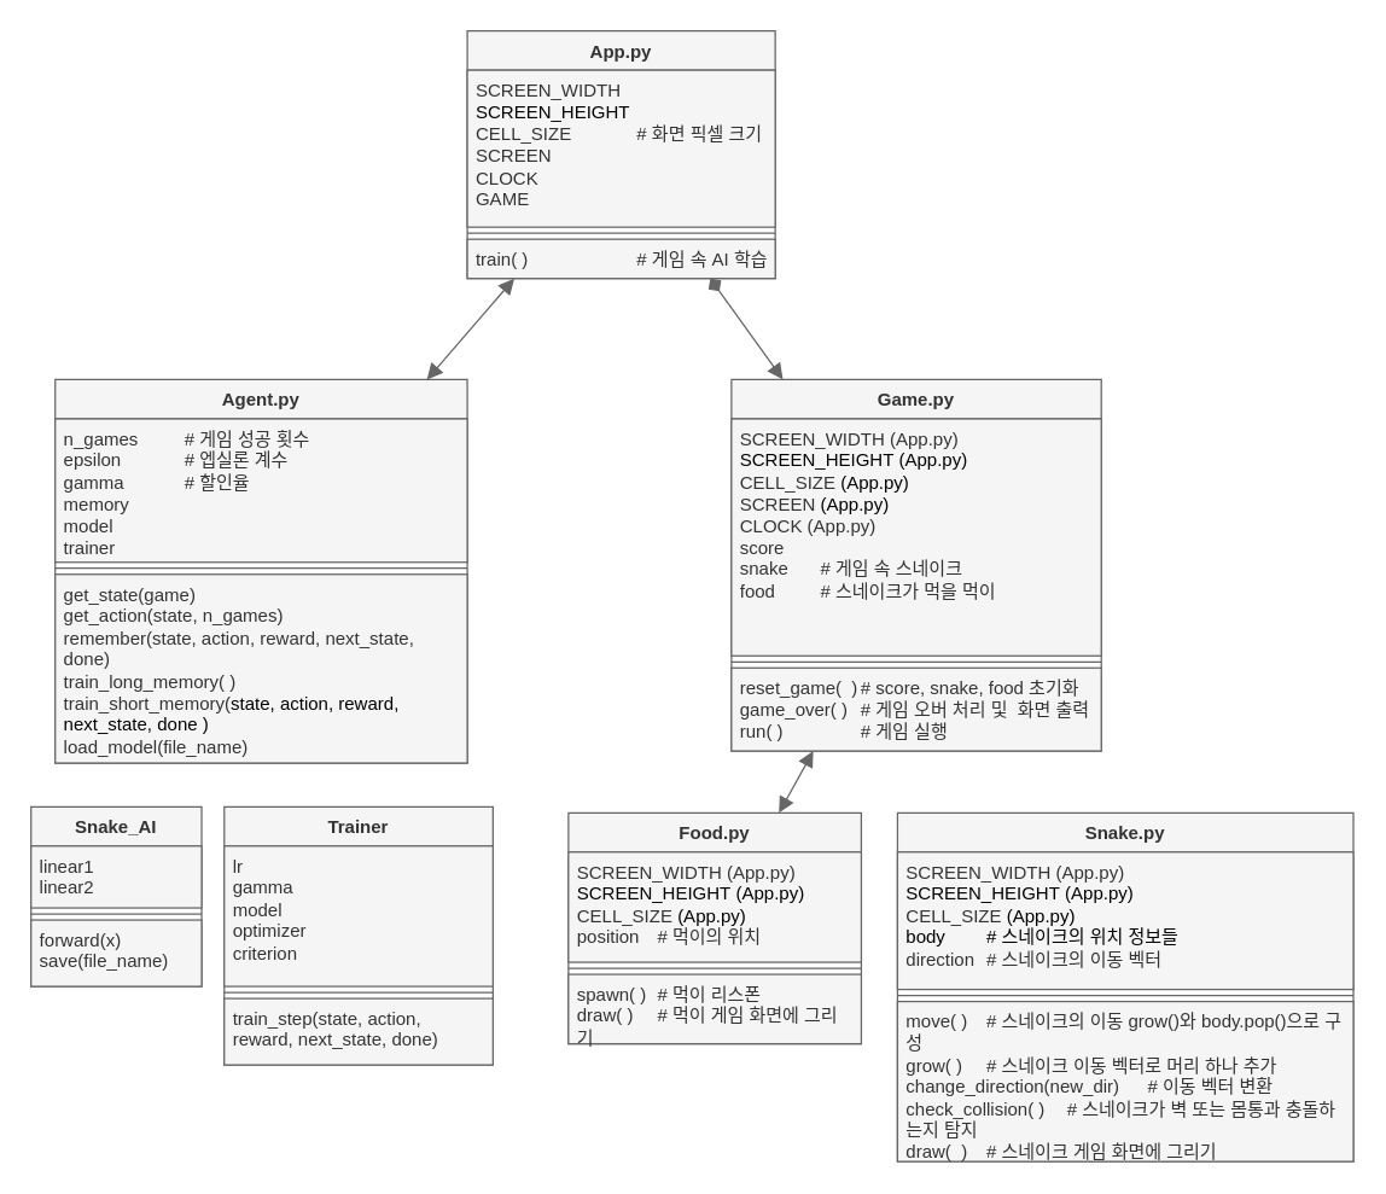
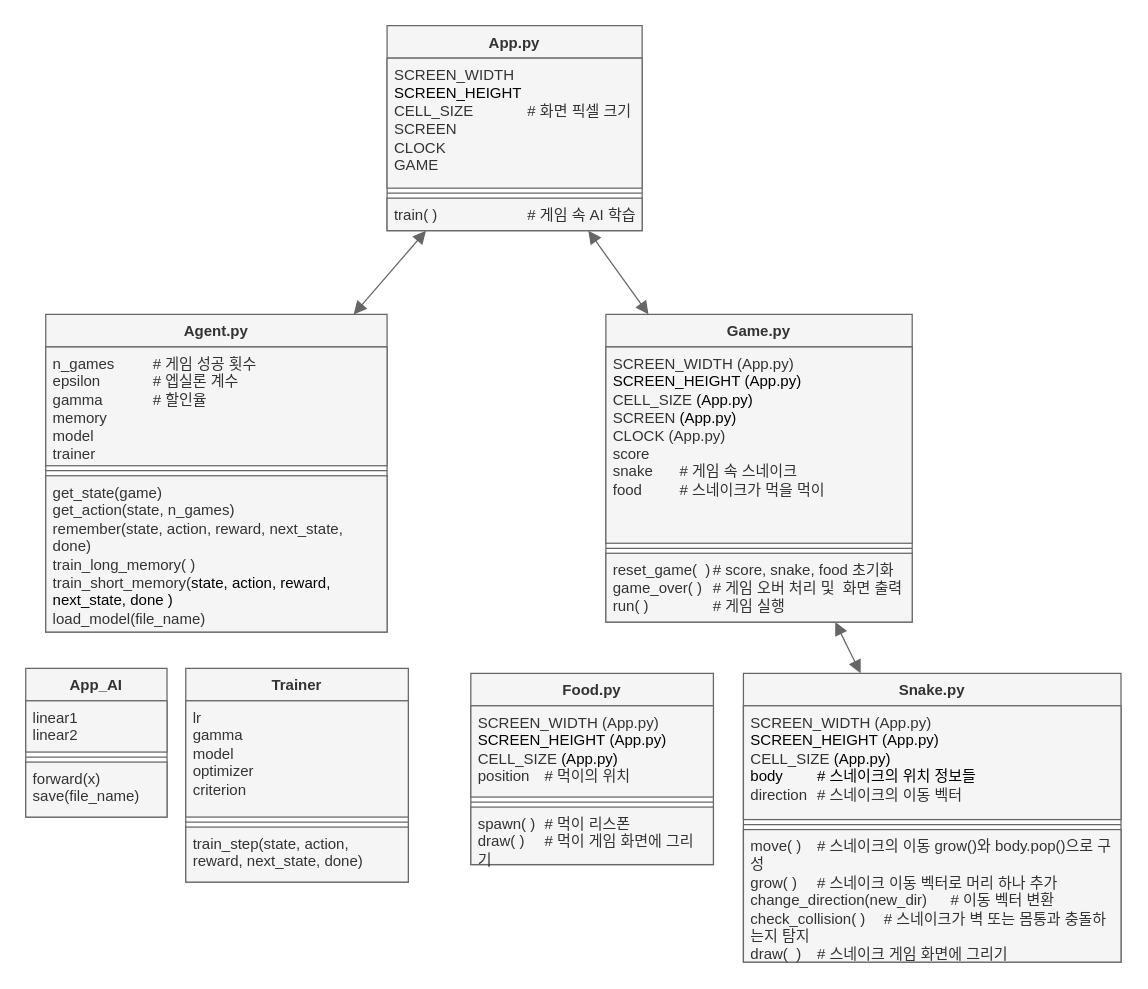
  <mxCell id="0" />
  <mxCell id="1" parent="0" />
  <mxCell id="2" value="Game.py" style="swimlane;fontStyle=1;align=center;verticalAlign=top;childLayout=stackLayout;horizontal=1;startSize=26;horizontalStack=0;resizeParent=1;resizeParentMax=0;resizeLast=0;collapsible=1;marginBottom=0;whiteSpace=wrap;html=1;fillColor=#f5f5f5;fontColor=#333333;strokeColor=#666666;" vertex="1" parent="1"><mxGeometry x="484" y="251" width="245" height="246" as="geometry" /></mxCell>
  <mxCell id="3" value="SCREEN_WIDTH (App.py)&lt;div&gt;&lt;span style=&quot;background-color: transparent; color: light-dark(rgb(0, 0, 0), rgb(255, 255, 255));&quot;&gt;SCREEN_HEIGHT&amp;nbsp;&lt;/span&gt;&lt;span style=&quot;background-color: transparent; color: light-dark(rgb(0, 0, 0), rgb(255, 255, 255));&quot;&gt;(App.py)&lt;/span&gt;&lt;span style=&quot;background-color: transparent; color: light-dark(rgb(0, 0, 0), rgb(255, 255, 255));&quot;&gt;&amp;nbsp;&lt;/span&gt;&lt;/div&gt;&lt;div&gt;&lt;div&gt;CELL_SIZE&amp;nbsp;&lt;span style=&quot;background-color: transparent; color: light-dark(rgb(0, 0, 0), rgb(255, 255, 255));&quot;&gt;(App.py)&lt;/span&gt;&lt;/div&gt;&lt;div&gt;SCREEN&lt;span style=&quot;white-space: pre;&quot;&gt;&#09;&lt;/span&gt;&lt;span style=&quot;background-color: transparent; color: light-dark(rgb(0, 0, 0), rgb(255, 255, 255));&quot;&gt;(App.py)&lt;/span&gt;&lt;/div&gt;&lt;div&gt;CLOCK (App.py)&lt;/div&gt;&lt;/div&gt;&lt;div&gt;score&lt;/div&gt;&lt;div&gt;snake&lt;span style=&quot;white-space: pre;&quot;&gt;&#09;&lt;/span&gt;# 게임 속 스네이크&lt;/div&gt;&lt;div&gt;food&lt;span style=&quot;white-space: pre;&quot;&gt;&#09;&lt;/span&gt;&lt;span style=&quot;white-space: pre;&quot;&gt;&#09;&lt;/span&gt;# 스네이크가 먹을 먹이&lt;/div&gt;" style="text;align=left;verticalAlign=top;spacingLeft=4;spacingRight=4;overflow=hidden;rotatable=0;points=[[0,0.5],[1,0.5]];portConstraint=eastwest;whiteSpace=wrap;html=1;fillColor=#f5f5f5;fontColor=#333333;strokeColor=#666666;" vertex="1" parent="2"><mxGeometry y="26" width="245" height="157" as="geometry" /></mxCell>
  <mxCell id="4" value="" style="line;strokeWidth=1;align=left;verticalAlign=middle;spacingTop=-1;spacingLeft=3;spacingRight=3;rotatable=0;labelPosition=right;points=[];portConstraint=eastwest;fillColor=#f5f5f5;fontColor=#333333;strokeColor=#666666;" vertex="1" parent="2"><mxGeometry y="183" width="245" height="8" as="geometry" /></mxCell>
  <mxCell id="5" value="reset_game(&amp;nbsp; )&lt;span style=&quot;white-space: pre;&quot;&gt;&#09;&lt;/span&gt;# score, snake, food 초기화&lt;div&gt;game_over( ) &lt;span style=&quot;white-space: pre;&quot;&gt;&#09;&lt;/span&gt;# 게임 오버 처리 및&amp;nbsp; 화면 출력&amp;nbsp;&lt;/div&gt;&lt;div&gt;run( )&lt;span style=&quot;white-space: pre;&quot;&gt;&#09;&lt;/span&gt;&lt;span style=&quot;white-space: pre;&quot;&gt;&#09;&lt;/span&gt;# 게임 실행&lt;/div&gt;" style="text;align=left;verticalAlign=top;spacingLeft=4;spacingRight=4;overflow=hidden;rotatable=0;points=[[0,0.5],[1,0.5]];portConstraint=eastwest;whiteSpace=wrap;html=1;fillColor=#f5f5f5;fontColor=#333333;strokeColor=#666666;" vertex="1" parent="2"><mxGeometry y="191" width="245" height="55" as="geometry" /></mxCell>
  <mxCell id="6" value="Food.py" style="swimlane;fontStyle=1;align=center;verticalAlign=top;childLayout=stackLayout;horizontal=1;startSize=26;horizontalStack=0;resizeParent=1;resizeParentMax=0;resizeLast=0;collapsible=1;marginBottom=0;whiteSpace=wrap;html=1;fillColor=#f5f5f5;fontColor=#333333;strokeColor=#666666;" vertex="1" parent="1"><mxGeometry x="376" y="538" width="194" height="153" as="geometry" /></mxCell>
  <mxCell id="7" value="SCREEN_WIDTH (App.py)&lt;div&gt;&lt;span style=&quot;background-color: transparent; color: light-dark(rgb(0, 0, 0), rgb(255, 255, 255));&quot;&gt;SCREEN_HEIGHT&amp;nbsp;&lt;/span&gt;&lt;span style=&quot;background-color: transparent; color: light-dark(rgb(0, 0, 0), rgb(255, 255, 255));&quot;&gt;(App.py)&lt;/span&gt;&lt;span style=&quot;background-color: transparent; color: light-dark(rgb(0, 0, 0), rgb(255, 255, 255));&quot;&gt;&amp;nbsp;&lt;/span&gt;&lt;/div&gt;&lt;div&gt;CELL_SIZE&amp;nbsp;&lt;span style=&quot;background-color: transparent; color: light-dark(rgb(0, 0, 0), rgb(255, 255, 255));&quot;&gt;(App.py)&lt;/span&gt;&lt;/div&gt;&lt;div&gt;position&lt;span style=&quot;white-space: pre;&quot;&gt;&#09;&lt;/span&gt;# 먹이의 위치&lt;/div&gt;" style="text;align=left;verticalAlign=top;spacingLeft=4;spacingRight=4;overflow=hidden;rotatable=0;points=[[0,0.5],[1,0.5]];portConstraint=eastwest;whiteSpace=wrap;html=1;fillColor=#f5f5f5;fontColor=#333333;strokeColor=#666666;" vertex="1" parent="6"><mxGeometry y="26" width="194" height="73" as="geometry" /></mxCell>
  <mxCell id="8" value="" style="line;strokeWidth=1;align=left;verticalAlign=middle;spacingTop=-1;spacingLeft=3;spacingRight=3;rotatable=0;labelPosition=right;points=[];portConstraint=eastwest;fillColor=#f5f5f5;fontColor=#333333;strokeColor=#666666;" vertex="1" parent="6"><mxGeometry y="99" width="194" height="8" as="geometry" /></mxCell>
  <mxCell id="9" value="spawn( )&lt;span style=&quot;white-space: pre;&quot;&gt;&#09;&lt;/span&gt;# 먹이 리스폰&lt;div&gt;draw( )&lt;span style=&quot;white-space: pre;&quot;&gt;&#09;&lt;/span&gt;# 먹이 게임 화면에 그리기&amp;nbsp;&lt;/div&gt;" style="text;align=left;verticalAlign=top;spacingLeft=4;spacingRight=4;overflow=hidden;rotatable=0;points=[[0,0.5],[1,0.5]];portConstraint=eastwest;whiteSpace=wrap;html=1;fillColor=#f5f5f5;fontColor=#333333;strokeColor=#666666;" vertex="1" parent="6"><mxGeometry y="107" width="194" height="46" as="geometry" /></mxCell>
  <mxCell id="10" value="Snake.py" style="swimlane;fontStyle=1;align=center;verticalAlign=top;childLayout=stackLayout;horizontal=1;startSize=26;horizontalStack=0;resizeParent=1;resizeParentMax=0;resizeLast=0;collapsible=1;marginBottom=0;whiteSpace=wrap;html=1;fillColor=#f5f5f5;fontColor=#333333;strokeColor=#666666;" vertex="1" parent="1"><mxGeometry x="594" y="538" width="302" height="231" as="geometry" /></mxCell>
  <mxCell id="11" value="SCREEN_WIDTH (App.py)&lt;div&gt;&lt;span style=&quot;background-color: transparent; color: light-dark(rgb(0, 0, 0), rgb(255, 255, 255));&quot;&gt;SCREEN_HEIGHT&amp;nbsp;&lt;/span&gt;&lt;span style=&quot;background-color: transparent; color: light-dark(rgb(0, 0, 0), rgb(255, 255, 255));&quot;&gt;(App.py)&lt;/span&gt;&lt;span style=&quot;background-color: transparent; color: light-dark(rgb(0, 0, 0), rgb(255, 255, 255));&quot;&gt;&amp;nbsp;&lt;/span&gt;&lt;/div&gt;&lt;div&gt;CELL_SIZE&amp;nbsp;&lt;span style=&quot;background-color: transparent; color: light-dark(rgb(0, 0, 0), rgb(255, 255, 255));&quot;&gt;(App.py)&lt;/span&gt;&lt;/div&gt;&lt;div&gt;&lt;span style=&quot;background-color: transparent; color: light-dark(rgb(0, 0, 0), rgb(255, 255, 255));&quot;&gt;body&lt;span style=&quot;white-space: pre;&quot;&gt;&#09;&lt;/span&gt;# 스네이크의 위치 정보들&lt;/span&gt;&lt;/div&gt;&lt;div&gt;direction&lt;span style=&quot;white-space: pre;&quot;&gt;&#09;&lt;/span&gt;# 스네이크의 이동 벡터&lt;/div&gt;" style="text;align=left;verticalAlign=top;spacingLeft=4;spacingRight=4;overflow=hidden;rotatable=0;points=[[0,0.5],[1,0.5]];portConstraint=eastwest;whiteSpace=wrap;html=1;fillColor=#f5f5f5;fontColor=#333333;strokeColor=#666666;" vertex="1" parent="10"><mxGeometry y="26" width="302" height="91" as="geometry" /></mxCell>
  <mxCell id="12" value="" style="line;strokeWidth=1;align=left;verticalAlign=middle;spacingTop=-1;spacingLeft=3;spacingRight=3;rotatable=0;labelPosition=right;points=[];portConstraint=eastwest;fillColor=#f5f5f5;fontColor=#333333;strokeColor=#666666;" vertex="1" parent="10"><mxGeometry y="117" width="302" height="8" as="geometry" /></mxCell>
  <mxCell id="13" value="move( )&lt;span style=&quot;white-space: pre;&quot;&gt;&#09;&lt;/span&gt;# 스네이크의 이동 grow()와 body.pop()으로 구성&lt;div&gt;grow( )&lt;span style=&quot;white-space: pre;&quot;&gt;&#09;&lt;/span&gt;# 스네이크 이동 벡터로 머리 하나 추가&lt;/div&gt;&lt;div&gt;change_direction(new_dir)&lt;span style=&quot;white-space: pre;&quot;&gt;&#09;&lt;/span&gt;# 이동 벡터 변환&lt;/div&gt;&lt;div&gt;check_collision( )&lt;span style=&quot;white-space: pre;&quot;&gt;&#09;&lt;/span&gt;# 스네이크가 벽 또는 몸통과 충돌하는지 탐지&lt;/div&gt;&lt;div&gt;draw(&amp;nbsp; )&lt;span style=&quot;white-space: pre;&quot;&gt;&#09;&lt;/span&gt;# 스네이크 게임 화면에 그리기&lt;/div&gt;" style="text;align=left;verticalAlign=top;spacingLeft=4;spacingRight=4;overflow=hidden;rotatable=0;points=[[0,0.5],[1,0.5]];portConstraint=eastwest;whiteSpace=wrap;html=1;fillColor=#f5f5f5;fontColor=#333333;strokeColor=#666666;" vertex="1" parent="10"><mxGeometry y="125" width="302" height="106" as="geometry" /></mxCell>
- <mxCell id="14" value="" style="endArrow=block;startArrow=block;endFill=1;startFill=1;html=1;rounded=0;fontSize=12;startSize=8;endSize=8;curved=1;fillColor=#f5f5f5;strokeColor=#666666;" edge="1" parent="1" source="6" target="2"><mxGeometry width="160" relative="1" as="geometry"><mxPoint x="490" y="442" as="sourcePoint" /><mxPoint x="650" y="442" as="targetPoint" /></mxGeometry></mxCell>
- <mxCell id="16" value="" style="endArrow=diamond;startArrow=block;endFill=1;startFill=1;html=1;rounded=0;fontSize=12;startSize=8;endSize=8;curved=1;fillColor=#f5f5f5;strokeColor=#666666;" edge="1" parent="1" source="2" target="17"><mxGeometry width="160" relative="1" as="geometry"><mxPoint x="569" y="538" as="sourcePoint" /><mxPoint x="606.5" y="200" as="targetPoint" /></mxGeometry></mxCell>
+ <mxCell id="15" value="" style="endArrow=block;startArrow=block;endFill=1;startFill=1;html=1;rounded=0;fontSize=12;startSize=8;endSize=8;curved=1;fillColor=#f5f5f5;strokeColor=#666666;" edge="1" parent="1" source="10" target="2"><mxGeometry width="160" relative="1" as="geometry"><mxPoint x="544" y="558" as="sourcePoint" /><mxPoint x="563" y="517" as="targetPoint" /></mxGeometry></mxCell>
+ <mxCell id="16" value="" style="endArrow=block;startArrow=block;endFill=1;startFill=1;html=1;rounded=0;fontSize=12;startSize=8;endSize=8;curved=1;fillColor=#f5f5f5;strokeColor=#666666;" edge="1" parent="1" source="2" target="17"><mxGeometry width="160" relative="1" as="geometry"><mxPoint x="569" y="538" as="sourcePoint" /><mxPoint x="606.5" y="200" as="targetPoint" /></mxGeometry></mxCell>
  <mxCell id="17" value="&lt;span style=&quot;color: rgb(51, 51, 51);&quot;&gt;App.py&lt;/span&gt;" style="swimlane;fontStyle=1;align=center;verticalAlign=top;childLayout=stackLayout;horizontal=1;startSize=26;horizontalStack=0;resizeParent=1;resizeParentMax=0;resizeLast=0;collapsible=1;marginBottom=0;whiteSpace=wrap;html=1;fillColor=#f5f5f5;fontColor=#333333;strokeColor=#666666;" vertex="1" parent="1"><mxGeometry x="309" y="20" width="204" height="164" as="geometry" /></mxCell>
  <mxCell id="18" value="&lt;span style=&quot;color: rgb(51, 51, 51);&quot;&gt;SCREEN_WIDTH&lt;/span&gt;&lt;span style=&quot;color: rgb(51, 51, 51); white-space: pre;&quot;&gt;&#09;&lt;/span&gt;&lt;div style=&quot;color: rgb(51, 51, 51);&quot;&gt;&lt;span style=&quot;background-color: transparent; color: light-dark(rgb(0, 0, 0), rgb(255, 255, 255));&quot;&gt;SCREEN_HEIGHT&amp;nbsp;&lt;/span&gt;&lt;div&gt;CELL_SIZE&lt;span style=&quot;white-space: pre;&quot;&gt;&#09;&lt;/span&gt;&lt;span style=&quot;white-space: pre;&quot;&gt;&#09;&lt;/span&gt;# 화면 픽셀 크기&lt;/div&gt;&lt;div&gt;SCREEN&lt;span style=&quot;white-space: pre;&quot;&gt;&#09;&lt;/span&gt;&lt;span style=&quot;white-space: pre;&quot;&gt;&#09;&lt;/span&gt;&lt;span style=&quot;white-space: pre;&quot;&gt;&#09;&lt;/span&gt;&lt;/div&gt;&lt;div&gt;CLOCK&lt;span style=&quot;white-space: pre;&quot;&gt;&#09;&lt;/span&gt;&lt;span style=&quot;white-space: pre;&quot;&gt;&#09;&lt;/span&gt;&lt;span style=&quot;white-space: pre;&quot;&gt;&#09;&lt;/span&gt;&lt;/div&gt;&lt;div&gt;GAME&lt;span style=&quot;white-space: pre;&quot;&gt;&#09;&lt;/span&gt;&lt;span style=&quot;white-space: pre;&quot;&gt;&#09;&lt;/span&gt;&lt;span style=&quot;white-space: pre;&quot;&gt;&#09;&lt;/span&gt;&lt;/div&gt;&lt;/div&gt;" style="text;strokeColor=#666666;fillColor=#f5f5f5;align=left;verticalAlign=top;spacingLeft=4;spacingRight=4;overflow=hidden;rotatable=0;points=[[0,0.5],[1,0.5]];portConstraint=eastwest;whiteSpace=wrap;html=1;fontColor=#333333;" vertex="1" parent="17"><mxGeometry y="26" width="204" height="104" as="geometry" /></mxCell>
  <mxCell id="19" value="" style="line;strokeWidth=1;fillColor=#f5f5f5;align=left;verticalAlign=middle;spacingTop=-1;spacingLeft=3;spacingRight=3;rotatable=0;labelPosition=right;points=[];portConstraint=eastwest;strokeColor=#666666;fontColor=#333333;" vertex="1" parent="17"><mxGeometry y="130" width="204" height="8" as="geometry" /></mxCell>
  <mxCell id="20" value="train( )&lt;span style=&quot;white-space: pre;&quot;&gt;&#09;&lt;span style=&quot;white-space: pre;&quot;&gt;&#09;&lt;/span&gt;&lt;span style=&quot;white-space: pre;&quot;&gt;&#09;&lt;/span&gt;&lt;/span&gt;# 게임 속 AI 학습" style="text;strokeColor=#666666;fillColor=#f5f5f5;align=left;verticalAlign=top;spacingLeft=4;spacingRight=4;overflow=hidden;rotatable=0;points=[[0,0.5],[1,0.5]];portConstraint=eastwest;whiteSpace=wrap;html=1;fontColor=#333333;" vertex="1" parent="17"><mxGeometry y="138" width="204" height="26" as="geometry" /></mxCell>
  <mxCell id="21" value="Agent.py" style="swimlane;fontStyle=1;align=center;verticalAlign=top;childLayout=stackLayout;horizontal=1;startSize=26;horizontalStack=0;resizeParent=1;resizeParentMax=0;resizeLast=0;collapsible=1;marginBottom=0;whiteSpace=wrap;html=1;fillColor=#f5f5f5;fontColor=#333333;strokeColor=#666666;" vertex="1" parent="1"><mxGeometry x="36" y="251" width="273" height="254" as="geometry" /></mxCell>
  <mxCell id="22" value="n_games&lt;span style=&quot;white-space: pre;&quot;&gt;&#09;&lt;span style=&quot;white-space: pre;&quot;&gt;&#09;&lt;/span&gt;&lt;/span&gt;# 게임 성공 횟수&lt;div&gt;epsilon&lt;span style=&quot;white-space: pre;&quot;&gt;&#09;&lt;/span&gt;&lt;span style=&quot;white-space: pre;&quot;&gt;&#09;&lt;/span&gt;# 엡실론 계수&lt;/div&gt;&lt;div&gt;gamma&lt;span style=&quot;white-space: pre;&quot;&gt;&#09;&lt;/span&gt;&lt;span style=&quot;white-space: pre;&quot;&gt;&#09;&lt;/span&gt;# 할인율&lt;/div&gt;&lt;div&gt;memory&lt;/div&gt;&lt;div&gt;model&lt;/div&gt;&lt;div&gt;trainer&lt;/div&gt;&lt;div&gt;&lt;br&gt;&lt;/div&gt;" style="text;strokeColor=#666666;fillColor=#f5f5f5;align=left;verticalAlign=top;spacingLeft=4;spacingRight=4;overflow=hidden;rotatable=0;points=[[0,0.5],[1,0.5]];portConstraint=eastwest;whiteSpace=wrap;html=1;fontColor=#333333;" vertex="1" parent="21"><mxGeometry y="26" width="273" height="95" as="geometry" /></mxCell>
  <mxCell id="23" value="" style="line;strokeWidth=1;fillColor=#f5f5f5;align=left;verticalAlign=middle;spacingTop=-1;spacingLeft=3;spacingRight=3;rotatable=0;labelPosition=right;points=[];portConstraint=eastwest;strokeColor=#666666;fontColor=#333333;" vertex="1" parent="21"><mxGeometry y="121" width="273" height="8" as="geometry" /></mxCell>
  <mxCell id="24" value="get_state(game)&lt;div&gt;get_action(state, n_games)&lt;br&gt;&lt;div&gt;remember(state, action, reward, next_state, done)&lt;/div&gt;&lt;div&gt;train_long_memory( )&lt;/div&gt;&lt;div&gt;train_short_memory(&lt;span style=&quot;background-color: transparent; color: light-dark(rgb(0, 0, 0), rgb(255, 255, 255));&quot;&gt;state, action, reward, next_state, done&lt;/span&gt;&lt;span style=&quot;background-color: transparent; color: light-dark(rgb(0, 0, 0), rgb(255, 255, 255));&quot;&gt;&amp;nbsp;)&lt;/span&gt;&lt;/div&gt;&lt;/div&gt;&lt;div&gt;load_model(file_name)&lt;/div&gt;" style="text;strokeColor=#666666;fillColor=#f5f5f5;align=left;verticalAlign=top;spacingLeft=4;spacingRight=4;overflow=hidden;rotatable=0;points=[[0,0.5],[1,0.5]];portConstraint=eastwest;whiteSpace=wrap;html=1;fontColor=#333333;" vertex="1" parent="21"><mxGeometry y="129" width="273" height="125" as="geometry" /></mxCell>
- <mxCell id="25" value="Snake_AI" style="swimlane;fontStyle=1;align=center;verticalAlign=top;childLayout=stackLayout;horizontal=1;startSize=26;horizontalStack=0;resizeParent=1;resizeParentMax=0;resizeLast=0;collapsible=1;marginBottom=0;whiteSpace=wrap;html=1;fillColor=#f5f5f5;fontColor=#333333;strokeColor=#666666;" vertex="1" parent="1"><mxGeometry x="20" y="534" width="113" height="119" as="geometry" /></mxCell>
+ <mxCell id="25" value="App_AI" style="swimlane;fontStyle=1;align=center;verticalAlign=top;childLayout=stackLayout;horizontal=1;startSize=26;horizontalStack=0;resizeParent=1;resizeParentMax=0;resizeLast=0;collapsible=1;marginBottom=0;whiteSpace=wrap;html=1;fillColor=#f5f5f5;fontColor=#333333;strokeColor=#666666;" vertex="1" parent="1"><mxGeometry x="20" y="534" width="113" height="119" as="geometry" /></mxCell>
  <mxCell id="26" value="&lt;div&gt;linear1&lt;/div&gt;&lt;div&gt;linear2&lt;/div&gt;" style="text;strokeColor=#666666;fillColor=#f5f5f5;align=left;verticalAlign=top;spacingLeft=4;spacingRight=4;overflow=hidden;rotatable=0;points=[[0,0.5],[1,0.5]];portConstraint=eastwest;whiteSpace=wrap;html=1;fontColor=#333333;" vertex="1" parent="25"><mxGeometry y="26" width="113" height="41" as="geometry" /></mxCell>
  <mxCell id="27" value="" style="line;strokeWidth=1;fillColor=#f5f5f5;align=left;verticalAlign=middle;spacingTop=-1;spacingLeft=3;spacingRight=3;rotatable=0;labelPosition=right;points=[];portConstraint=eastwest;strokeColor=#666666;fontColor=#333333;" vertex="1" parent="25"><mxGeometry y="67" width="113" height="8" as="geometry" /></mxCell>
  <mxCell id="28" value="forward(x)&lt;div&gt;save(file_name)&lt;/div&gt;" style="text;strokeColor=#666666;fillColor=#f5f5f5;align=left;verticalAlign=top;spacingLeft=4;spacingRight=4;overflow=hidden;rotatable=0;points=[[0,0.5],[1,0.5]];portConstraint=eastwest;whiteSpace=wrap;html=1;fontColor=#333333;" vertex="1" parent="25"><mxGeometry y="75" width="113" height="44" as="geometry" /></mxCell>
  <mxCell id="29" value="Trainer" style="swimlane;fontStyle=1;align=center;verticalAlign=top;childLayout=stackLayout;horizontal=1;startSize=26;horizontalStack=0;resizeParent=1;resizeParentMax=0;resizeLast=0;collapsible=1;marginBottom=0;whiteSpace=wrap;html=1;fillColor=#f5f5f5;fontColor=#333333;strokeColor=#666666;" vertex="1" parent="1"><mxGeometry x="148" y="534" width="178" height="171" as="geometry" /></mxCell>
  <mxCell id="30" value="&lt;div&gt;lr&lt;/div&gt;&lt;div&gt;gamma&lt;/div&gt;&lt;div&gt;model&lt;/div&gt;&lt;div&gt;optimizer&lt;/div&gt;&lt;div&gt;criterion&lt;/div&gt;" style="text;strokeColor=#666666;fillColor=#f5f5f5;align=left;verticalAlign=top;spacingLeft=4;spacingRight=4;overflow=hidden;rotatable=0;points=[[0,0.5],[1,0.5]];portConstraint=eastwest;whiteSpace=wrap;html=1;fontColor=#333333;" vertex="1" parent="29"><mxGeometry y="26" width="178" height="93" as="geometry" /></mxCell>
  <mxCell id="31" value="" style="line;strokeWidth=1;fillColor=#f5f5f5;align=left;verticalAlign=middle;spacingTop=-1;spacingLeft=3;spacingRight=3;rotatable=0;labelPosition=right;points=[];portConstraint=eastwest;strokeColor=#666666;fontColor=#333333;" vertex="1" parent="29"><mxGeometry y="119" width="178" height="8" as="geometry" /></mxCell>
  <mxCell id="32" value="train_step(state, action, reward, next_state, done)" style="text;strokeColor=#666666;fillColor=#f5f5f5;align=left;verticalAlign=top;spacingLeft=4;spacingRight=4;overflow=hidden;rotatable=0;points=[[0,0.5],[1,0.5]];portConstraint=eastwest;whiteSpace=wrap;html=1;fontColor=#333333;" vertex="1" parent="29"><mxGeometry y="127" width="178" height="44" as="geometry" /></mxCell>
  <mxCell id="33" value="" style="endArrow=block;startArrow=block;endFill=1;startFill=1;html=1;rounded=0;fontSize=12;startSize=8;endSize=8;curved=1;fillColor=#f5f5f5;strokeColor=#666666;" edge="1" parent="1" source="21" target="17"><mxGeometry width="160" relative="1" as="geometry"><mxPoint x="656" y="291" as="sourcePoint" /><mxPoint x="542" y="199" as="targetPoint" /></mxGeometry></mxCell>
